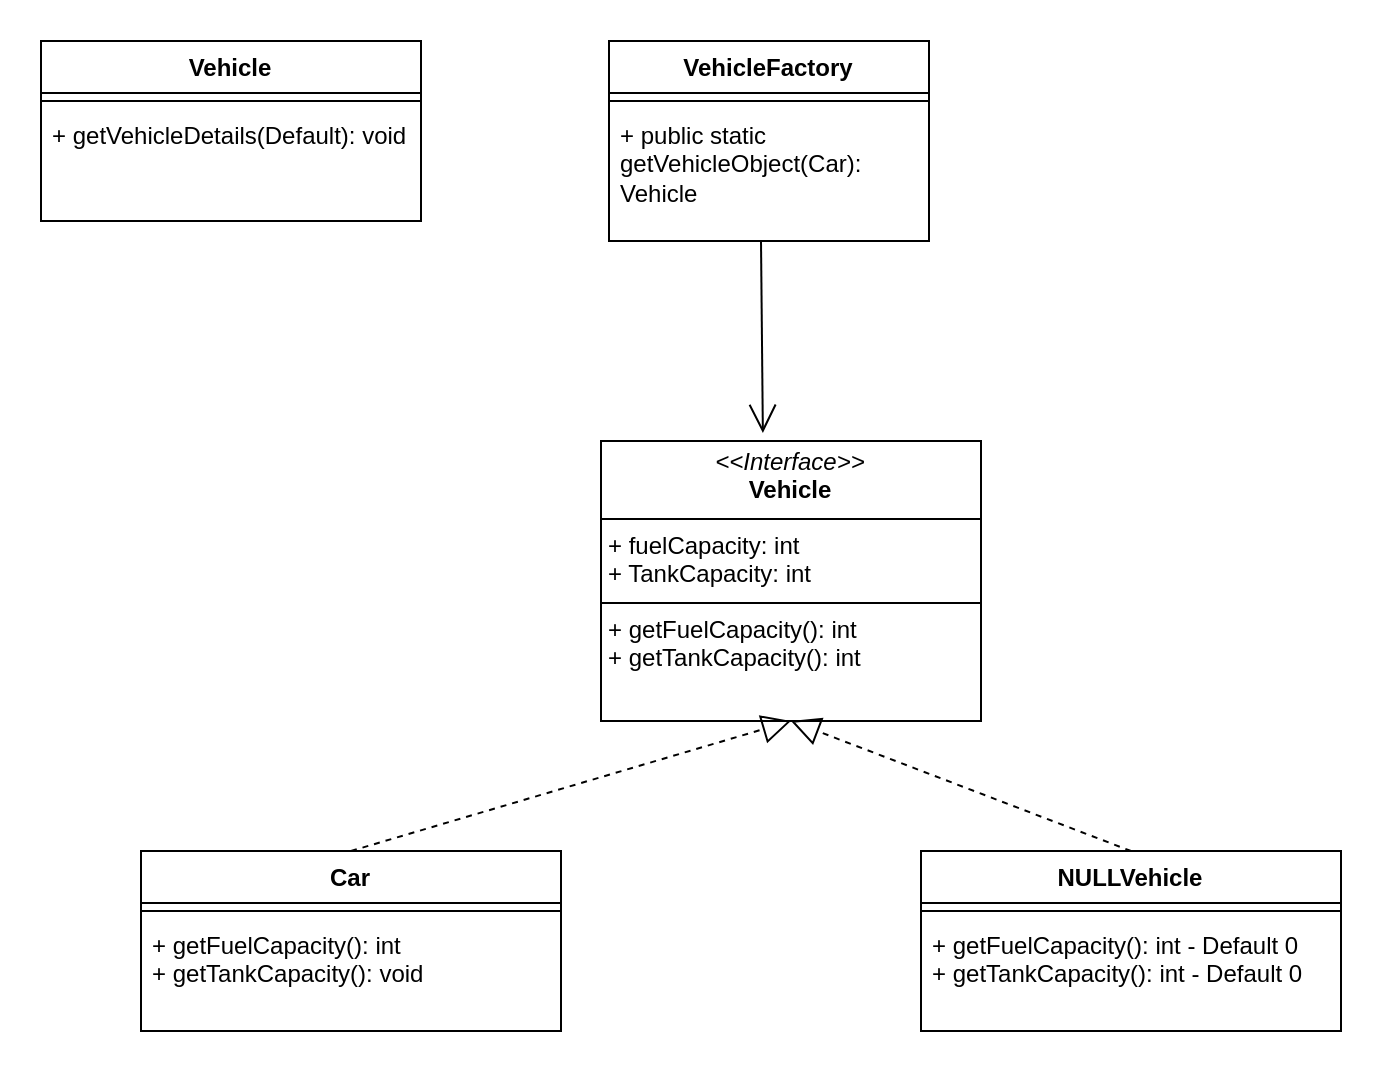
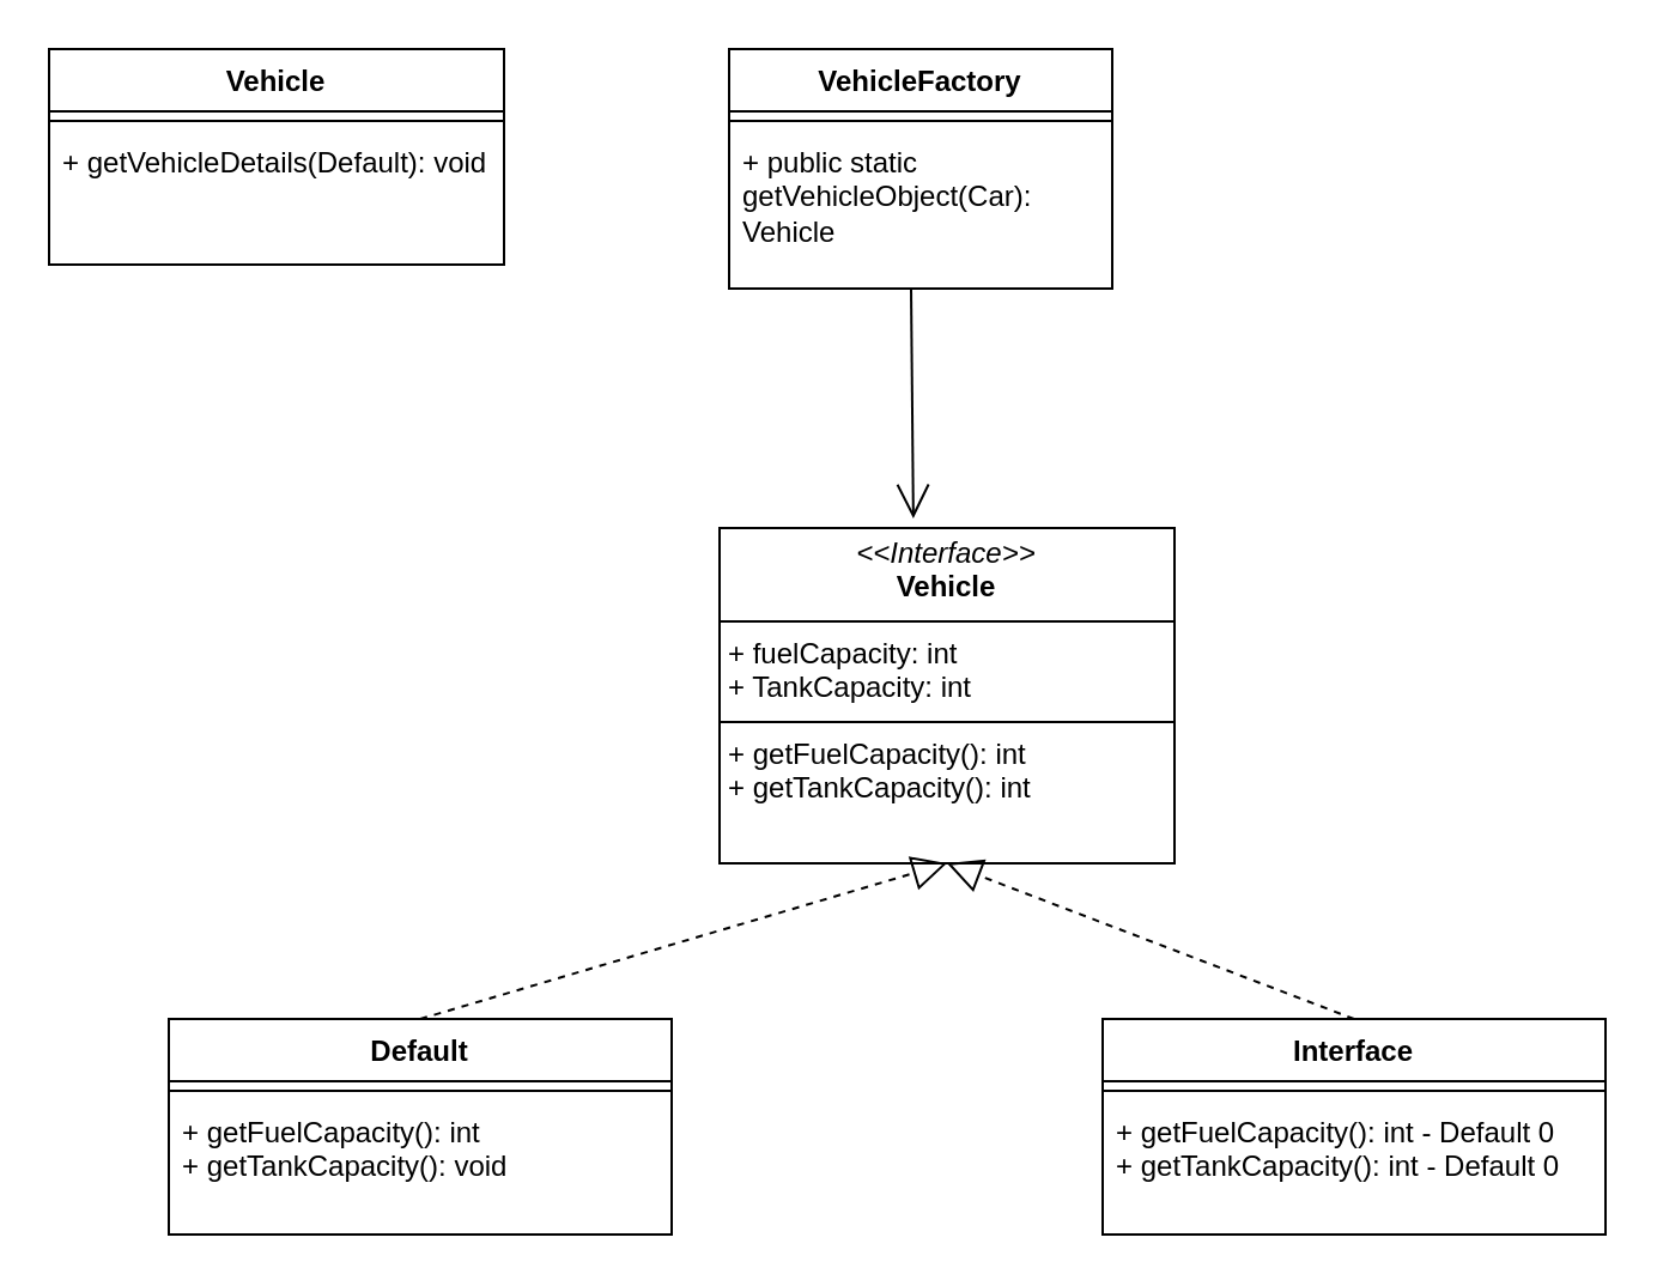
  <mxCell id="0" />
  <mxCell id="1" parent="0" />
- <mxCell id="2" value="Car" style="swimlane;fontStyle=1;align=center;verticalAlign=top;childLayout=stackLayout;horizontal=1;startSize=26;horizontalStack=0;resizeParent=1;resizeParentMax=0;resizeLast=0;collapsible=1;marginBottom=0;whiteSpace=wrap;html=1;" vertex="1" parent="1"><mxGeometry x="70" y="425" width="210" height="90" as="geometry" /></mxCell>
+ <mxCell id="2" value="Default" style="swimlane;fontStyle=1;align=center;verticalAlign=top;childLayout=stackLayout;horizontal=1;startSize=26;horizontalStack=0;resizeParent=1;resizeParentMax=0;resizeLast=0;collapsible=1;marginBottom=0;whiteSpace=wrap;html=1;" vertex="1" parent="1"><mxGeometry x="70" y="425" width="210" height="90" as="geometry" /></mxCell>
  <mxCell id="3" value="" style="line;strokeWidth=1;fillColor=none;align=left;verticalAlign=middle;spacingTop=-1;spacingLeft=3;spacingRight=3;rotatable=0;labelPosition=right;points=[];portConstraint=eastwest;strokeColor=inherit;" vertex="1" parent="2"><mxGeometry y="26" width="210" height="8" as="geometry" /></mxCell>
  <mxCell id="4" value="+ getFuelCapacity(): int&lt;div&gt;+ getTankCapacity(): void&lt;/div&gt;" style="text;strokeColor=none;fillColor=none;align=left;verticalAlign=top;spacingLeft=4;spacingRight=4;overflow=hidden;rotatable=0;points=[[0,0.5],[1,0.5]];portConstraint=eastwest;whiteSpace=wrap;html=1;" vertex="1" parent="2"><mxGeometry y="34" width="210" height="56" as="geometry" /></mxCell>
  <mxCell id="5" value="&lt;p style=&quot;margin:0px;margin-top:4px;text-align:center;&quot;&gt;&lt;i&gt;&amp;lt;&amp;lt;Interface&amp;gt;&amp;gt;&lt;/i&gt;&lt;br&gt;&lt;b&gt;Vehicle&lt;/b&gt;&lt;/p&gt;&lt;hr size=&quot;1&quot; style=&quot;border-style:solid;&quot;&gt;&lt;p style=&quot;margin:0px;margin-left:4px;&quot;&gt;+ fuelCapacity: int&lt;br&gt;+ TankCapacity: int&lt;/p&gt;&lt;hr size=&quot;1&quot; style=&quot;border-style:solid;&quot;&gt;&lt;p style=&quot;margin:0px;margin-left:4px;&quot;&gt;+ getFuelCapacity(): int&lt;br&gt;+ getTankCapacity(): int&lt;/p&gt;" style="verticalAlign=top;align=left;overflow=fill;html=1;whiteSpace=wrap;" vertex="1" parent="1"><mxGeometry x="300" y="220" width="190" height="140" as="geometry" /></mxCell>
- <mxCell id="6" value="NULLVehicle" style="swimlane;fontStyle=1;align=center;verticalAlign=top;childLayout=stackLayout;horizontal=1;startSize=26;horizontalStack=0;resizeParent=1;resizeParentMax=0;resizeLast=0;collapsible=1;marginBottom=0;whiteSpace=wrap;html=1;" vertex="1" parent="1"><mxGeometry x="460" y="425" width="210" height="90" as="geometry" /></mxCell>
+ <mxCell id="6" value="Interface" style="swimlane;fontStyle=1;align=center;verticalAlign=top;childLayout=stackLayout;horizontal=1;startSize=26;horizontalStack=0;resizeParent=1;resizeParentMax=0;resizeLast=0;collapsible=1;marginBottom=0;whiteSpace=wrap;html=1;" vertex="1" parent="1"><mxGeometry x="460" y="425" width="210" height="90" as="geometry" /></mxCell>
  <mxCell id="7" value="" style="line;strokeWidth=1;fillColor=none;align=left;verticalAlign=middle;spacingTop=-1;spacingLeft=3;spacingRight=3;rotatable=0;labelPosition=right;points=[];portConstraint=eastwest;strokeColor=inherit;" vertex="1" parent="6"><mxGeometry y="26" width="210" height="8" as="geometry" /></mxCell>
  <mxCell id="8" value="+ getFuelCapacity(): int - Default 0&lt;div&gt;+ getTankCapacity(): int - Default 0&lt;/div&gt;" style="text;strokeColor=none;fillColor=none;align=left;verticalAlign=top;spacingLeft=4;spacingRight=4;overflow=hidden;rotatable=0;points=[[0,0.5],[1,0.5]];portConstraint=eastwest;whiteSpace=wrap;html=1;" vertex="1" parent="6"><mxGeometry y="34" width="210" height="56" as="geometry" /></mxCell>
  <mxCell id="9" value="VehicleFactory" style="swimlane;fontStyle=1;align=center;verticalAlign=top;childLayout=stackLayout;horizontal=1;startSize=26;horizontalStack=0;resizeParent=1;resizeParentMax=0;resizeLast=0;collapsible=1;marginBottom=0;whiteSpace=wrap;html=1;" vertex="1" parent="1"><mxGeometry x="304" y="20" width="160" height="100" as="geometry" /></mxCell>
  <mxCell id="10" value="" style="line;strokeWidth=1;fillColor=none;align=left;verticalAlign=middle;spacingTop=-1;spacingLeft=3;spacingRight=3;rotatable=0;labelPosition=right;points=[];portConstraint=eastwest;strokeColor=inherit;" vertex="1" parent="9"><mxGeometry y="26" width="160" height="8" as="geometry" /></mxCell>
  <mxCell id="11" value="+ public static getVehicleObject(Car): Vehicle" style="text;strokeColor=none;fillColor=none;align=left;verticalAlign=top;spacingLeft=4;spacingRight=4;overflow=hidden;rotatable=0;points=[[0,0.5],[1,0.5]];portConstraint=eastwest;whiteSpace=wrap;html=1;" vertex="1" parent="9"><mxGeometry y="34" width="160" height="66" as="geometry" /></mxCell>
  <mxCell id="12" value="" style="endArrow=open;endFill=1;endSize=12;html=1;rounded=0;entryX=0.426;entryY=-0.029;entryDx=0;entryDy=0;entryPerimeter=0;" edge="1" parent="9" target="5"><mxGeometry width="160" relative="1" as="geometry"><mxPoint x="76" y="100" as="sourcePoint" /><mxPoint x="236" y="100" as="targetPoint" /></mxGeometry></mxCell>
  <mxCell id="13" value="Vehicle" style="swimlane;fontStyle=1;align=center;verticalAlign=top;childLayout=stackLayout;horizontal=1;startSize=26;horizontalStack=0;resizeParent=1;resizeParentMax=0;resizeLast=0;collapsible=1;marginBottom=0;whiteSpace=wrap;html=1;" vertex="1" parent="1"><mxGeometry x="20" y="20" width="190" height="90" as="geometry" /></mxCell>
  <mxCell id="14" value="" style="line;strokeWidth=1;fillColor=none;align=left;verticalAlign=middle;spacingTop=-1;spacingLeft=3;spacingRight=3;rotatable=0;labelPosition=right;points=[];portConstraint=eastwest;strokeColor=inherit;" vertex="1" parent="13"><mxGeometry y="26" width="190" height="8" as="geometry" /></mxCell>
  <mxCell id="15" value="+ getVehicleDetails(Default): void" style="text;strokeColor=none;fillColor=none;align=left;verticalAlign=top;spacingLeft=4;spacingRight=4;overflow=hidden;rotatable=0;points=[[0,0.5],[1,0.5]];portConstraint=eastwest;whiteSpace=wrap;html=1;" vertex="1" parent="13"><mxGeometry y="34" width="190" height="56" as="geometry" /></mxCell>
  <mxCell id="16" value="" style="endArrow=block;dashed=1;endFill=0;endSize=12;html=1;rounded=0;entryX=0.5;entryY=1;entryDx=0;entryDy=0;exitX=0.5;exitY=0;exitDx=0;exitDy=0;" edge="1" parent="1" source="2" target="5"><mxGeometry width="160" relative="1" as="geometry"><mxPoint x="240" y="380" as="sourcePoint" /><mxPoint x="400" y="380" as="targetPoint" /></mxGeometry></mxCell>
  <mxCell id="17" value="" style="endArrow=block;dashed=1;endFill=0;endSize=12;html=1;rounded=0;exitX=0.5;exitY=0;exitDx=0;exitDy=0;entryX=0.5;entryY=1;entryDx=0;entryDy=0;" edge="1" parent="1" source="6" target="5"><mxGeometry width="160" relative="1" as="geometry"><mxPoint x="185" y="435" as="sourcePoint" /><mxPoint x="400" y="350" as="targetPoint" /></mxGeometry></mxCell>
